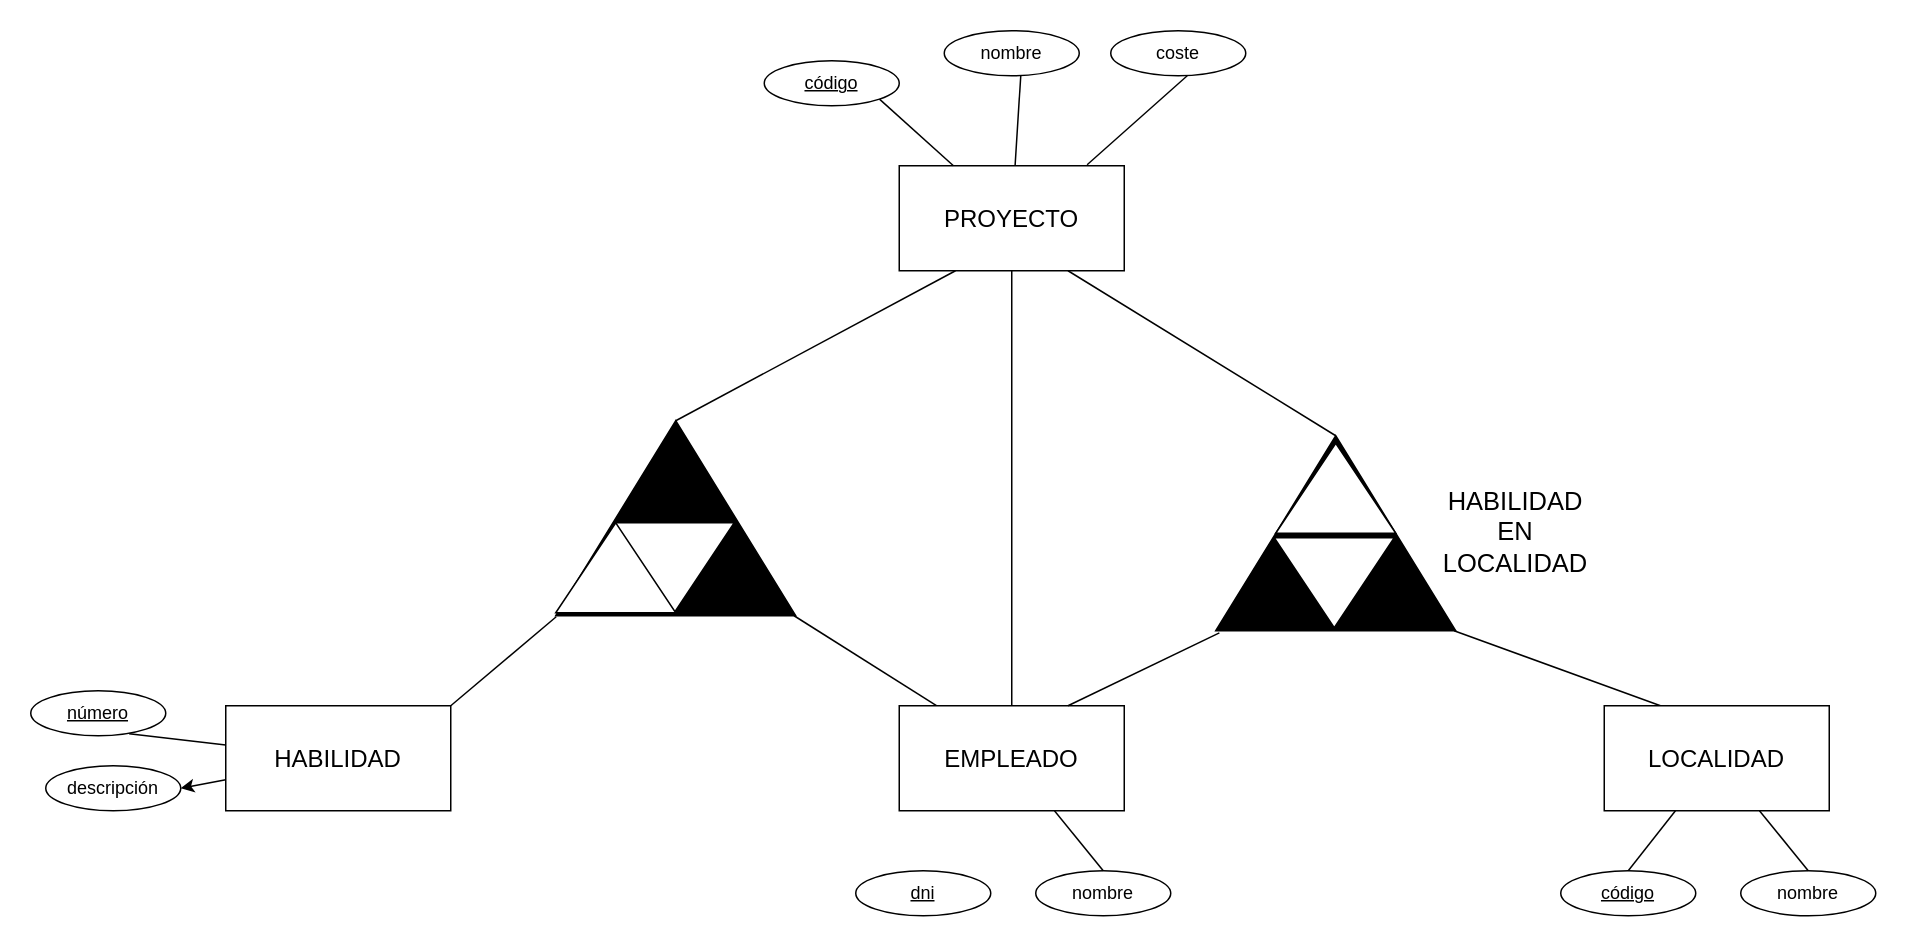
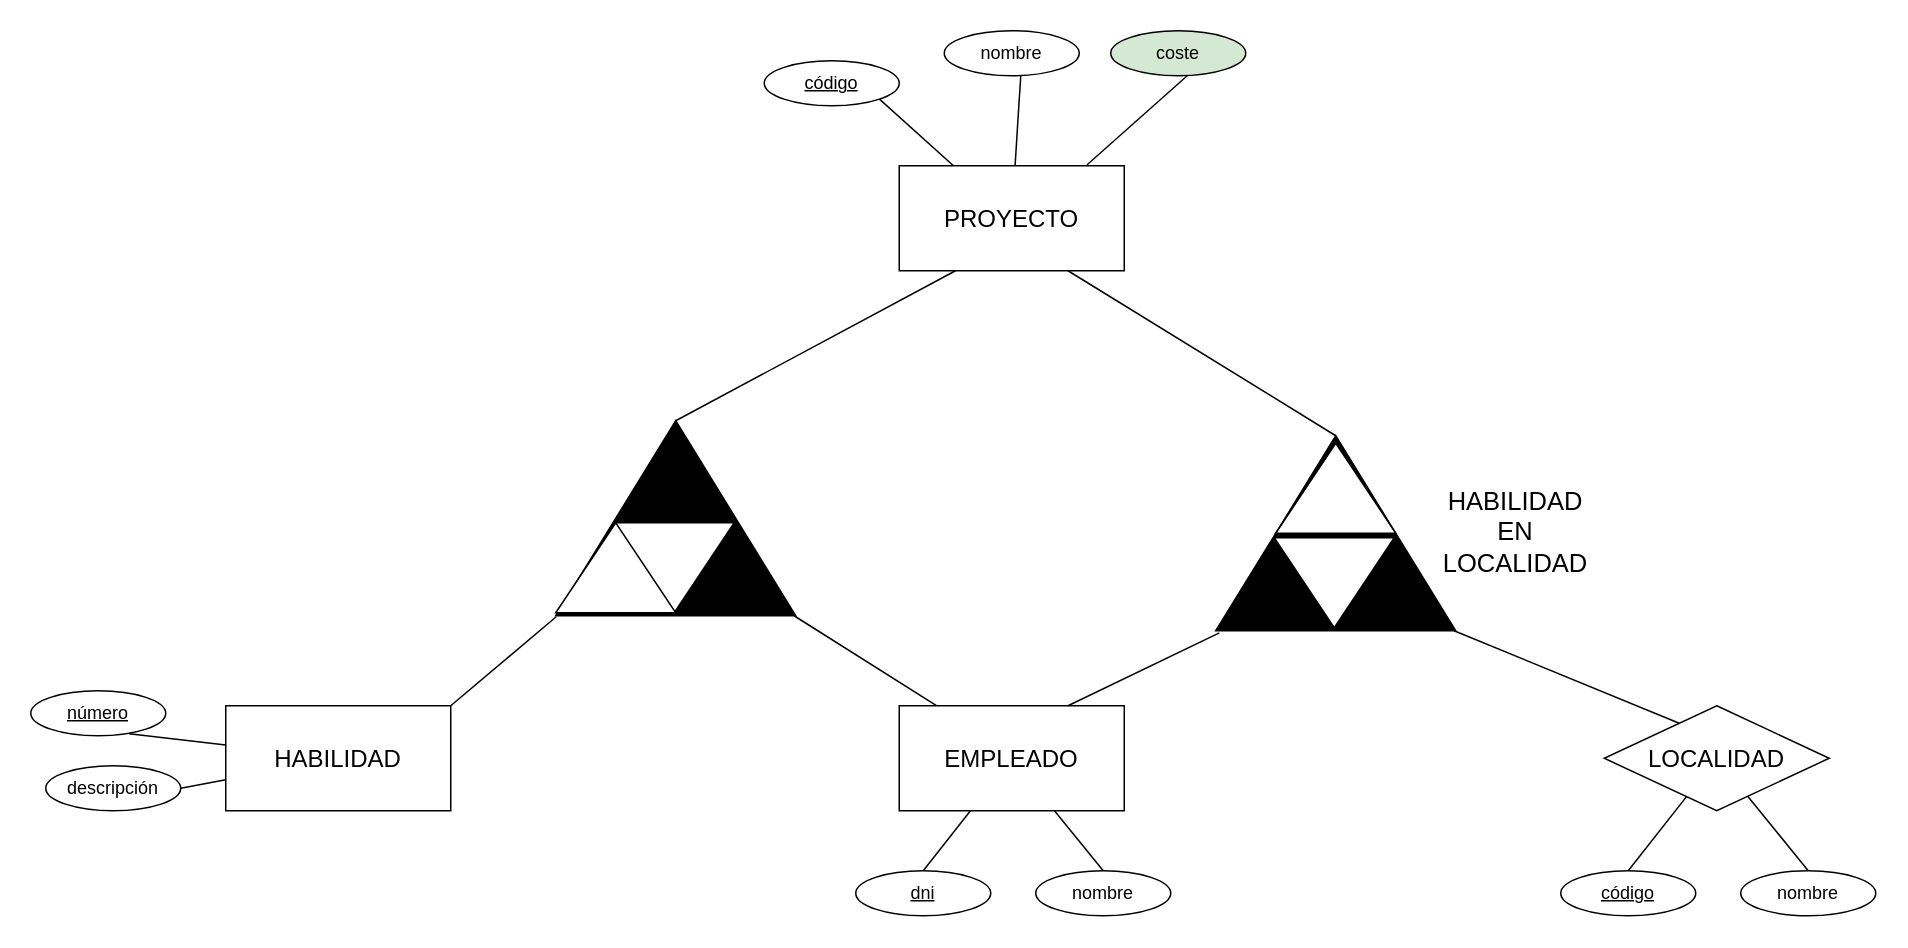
  <mxCell id="0" />
  <mxCell id="1" parent="0" />
  <mxCell id="2" value="" style="triangle;whiteSpace=wrap;html=1;fontSize=16;fillColor=#000000;direction=north;" vertex="1" parent="1"><mxGeometry x="370" y="280" width="160" height="130" as="geometry" /></mxCell>
  <mxCell id="3" value="" style="endArrow=none;html=1;rounded=0;fontSize=16;exitX=0;exitY=0.993;exitDx=0;exitDy=0;exitPerimeter=0;entryX=0.176;entryY=0.014;entryDx=0;entryDy=0;entryPerimeter=0;" edge="1" source="2" parent="1" target="16"><mxGeometry width="50" height="50" relative="1" as="geometry"><mxPoint x="460" y="330" as="sourcePoint" /><mxPoint x="620" y="490" as="targetPoint" /></mxGeometry></mxCell>
  <mxCell id="4" value="" style="triangle;whiteSpace=wrap;html=1;fontSize=16;fillColor=#FFFFFF;direction=south;" vertex="1" parent="1"><mxGeometry x="409" y="348" width="80" height="60" as="geometry" /></mxCell>
  <mxCell id="5" value="" style="triangle;whiteSpace=wrap;html=1;fontSize=16;fillColor=#FFFFFF;direction=north;" vertex="1" parent="1"><mxGeometry x="370" y="348" width="80" height="60" as="geometry" /></mxCell>
  <mxCell id="6" value="" style="triangle;whiteSpace=wrap;html=1;fontSize=16;fillColor=#000000;direction=north;" vertex="1" parent="1"><mxGeometry x="810" y="290" width="160" height="130" as="geometry" /></mxCell>
  <mxCell id="7" value="" style="endArrow=none;html=1;rounded=0;fontSize=16;entryX=0.25;entryY=0;entryDx=0;entryDy=0;exitX=0;exitY=0.993;exitDx=0;exitDy=0;exitPerimeter=0;" edge="1" source="6" parent="1" target="22"><mxGeometry width="50" height="50" relative="1" as="geometry"><mxPoint x="900" y="340" as="sourcePoint" /><mxPoint x="1045" y="450" as="targetPoint" /></mxGeometry></mxCell>
  <mxCell id="8" value="" style="triangle;whiteSpace=wrap;html=1;fontSize=16;fillColor=#FFFFFF;direction=south;" vertex="1" parent="1"><mxGeometry x="849" y="358" width="80" height="60" as="geometry" /></mxCell>
  <mxCell id="9" value="" style="triangle;whiteSpace=wrap;html=1;fontSize=16;fillColor=#FFFFFF;direction=north;" vertex="1" parent="1"><mxGeometry x="850" y="295" width="80" height="60" as="geometry" /></mxCell>
  <mxCell id="10" value="&lt;font style=&quot;font-size: 17px;&quot;&gt;HABILIDAD&lt;br&gt;EN LOCALIDAD&lt;/font&gt;" style="text;html=1;strokeColor=none;fillColor=none;align=center;verticalAlign=middle;whiteSpace=wrap;rounded=0;fontSize=12;" vertex="1" parent="1"><mxGeometry x="970" y="340" width="80" height="30" as="geometry" /></mxCell>
  <mxCell id="11" value="&lt;span style=&quot;font-size: 16px;&quot;&gt;HABILIDAD&lt;/span&gt;" style="rounded=0;whiteSpace=wrap;html=1;" vertex="1" parent="1"><mxGeometry x="150" y="470" width="150" height="70" as="geometry" /></mxCell>
  <mxCell id="12" value="&lt;u&gt;número&lt;/u&gt;" style="ellipse;whiteSpace=wrap;html=1;" vertex="1" parent="1"><mxGeometry y="460" width="90" height="30" as="geometry" x="20" /></mxCell>
  <mxCell id="13" value="descripción" style="ellipse;whiteSpace=wrap;html=1;" vertex="1" parent="1"><mxGeometry x="30" y="510" width="90" height="30" as="geometry" /></mxCell>
  <mxCell id="14" value="" style="endArrow=none;html=1;rounded=0;fontSize=16;entryX=0.729;entryY=0.957;entryDx=0;entryDy=0;entryPerimeter=0;" edge="1" source="11" target="12" parent="1"><mxGeometry width="50" height="50" relative="1" as="geometry"><mxPoint x="240" y="470" as="sourcePoint" /><mxPoint x="224.072" y="439.997" as="targetPoint" /></mxGeometry></mxCell>
- <mxCell id="15" value="" style="endArrow=classic;html=1;rounded=0;fontSize=16;entryX=1;entryY=0.5;entryDx=0;entryDy=0;" edge="1" source="11" target="13" parent="1"><mxGeometry width="50" height="50" relative="1" as="geometry"><mxPoint x="250" y="480" as="sourcePoint" /><mxPoint x="299.98" y="440" as="targetPoint" /></mxGeometry></mxCell>
+ <mxCell id="15" value="" style="endArrow=none;html=1;rounded=0;fontSize=16;entryX=1;entryY=0.5;entryDx=0;entryDy=0;" edge="1" source="11" target="13" parent="1"><mxGeometry width="50" height="50" relative="1" as="geometry"><mxPoint x="250" y="480" as="sourcePoint" /><mxPoint x="299.98" y="440" as="targetPoint" /></mxGeometry></mxCell>
  <mxCell id="16" value="&lt;span style=&quot;font-size: 16px;&quot;&gt;EMPLEADO&lt;/span&gt;" style="rounded=0;whiteSpace=wrap;html=1;" vertex="1" parent="1"><mxGeometry x="599" y="470" width="150" height="70" as="geometry" /></mxCell>
  <mxCell id="17" value="&lt;u&gt;dni&lt;/u&gt;" style="ellipse;whiteSpace=wrap;html=1;" vertex="1" parent="1"><mxGeometry x="570" y="580" width="90" height="30" as="geometry" /></mxCell>
  <mxCell id="18" value="nombre" style="ellipse;whiteSpace=wrap;html=1;" vertex="1" parent="1"><mxGeometry x="690" y="580" width="90" height="30" as="geometry" /></mxCell>
- <mxCell id="19" value="" style="endArrow=none;html=1;rounded=0;fontSize=16;" edge="1" source="16" target="27" parent="1"><mxGeometry width="50" height="50" relative="1" as="geometry"><mxPoint x="690" y="495" as="sourcePoint" /><mxPoint x="674.072" y="464.997" as="targetPoint" /></mxGeometry></mxCell>
+ <mxCell id="19" value="" style="endArrow=none;html=1;rounded=0;fontSize=16;entryX=0.5;entryY=0;entryDx=0;entryDy=0;" edge="1" source="16" target="17" parent="1"><mxGeometry width="50" height="50" relative="1" as="geometry"><mxPoint x="690" y="495" as="sourcePoint" /><mxPoint x="674.072" y="464.997" as="targetPoint" /></mxGeometry></mxCell>
  <mxCell id="20" value="" style="endArrow=none;html=1;rounded=0;fontSize=16;entryX=0.5;entryY=0;entryDx=0;entryDy=0;" edge="1" source="16" target="18" parent="1"><mxGeometry width="50" height="50" relative="1" as="geometry"><mxPoint x="700" y="505" as="sourcePoint" /><mxPoint x="749.98" y="465" as="targetPoint" /></mxGeometry></mxCell>
  <mxCell id="21" value="" style="endArrow=none;html=1;rounded=0;fontSize=16;exitX=-0.005;exitY=0.002;exitDx=0;exitDy=0;exitPerimeter=0;entryX=1;entryY=0;entryDx=0;entryDy=0;" edge="1" parent="1" source="2" target="11"><mxGeometry width="50" height="50" relative="1" as="geometry"><mxPoint x="538.88" y="420" as="sourcePoint" /><mxPoint x="636.4" y="505.98" as="targetPoint" /></mxGeometry></mxCell>
- <mxCell id="22" value="&lt;span style=&quot;font-size: 16px;&quot;&gt;LOCALIDAD&lt;/span&gt;" style="rounded=0;whiteSpace=wrap;html=1;" vertex="1" parent="1"><mxGeometry x="1069" y="470" width="150" height="70" as="geometry" /></mxCell>
+ <mxCell id="22" value="&lt;span style=&quot;font-size: 16px;&quot;&gt;LOCALIDAD&lt;/span&gt;" style="rhombus;whiteSpace=wrap;html=1;" vertex="1" parent="1"><mxGeometry x="1069" y="470" width="150" height="70" as="geometry" /></mxCell>
  <mxCell id="23" value="&lt;u&gt;código&lt;/u&gt;" style="ellipse;whiteSpace=wrap;html=1;" vertex="1" parent="1"><mxGeometry x="1040" y="580" width="90" height="30" as="geometry" /></mxCell>
  <mxCell id="24" value="nombre" style="ellipse;whiteSpace=wrap;html=1;" vertex="1" parent="1"><mxGeometry x="1160" y="580" width="90" height="30" as="geometry" /></mxCell>
  <mxCell id="25" value="" style="endArrow=none;html=1;rounded=0;fontSize=16;entryX=0.5;entryY=0;entryDx=0;entryDy=0;" edge="1" source="22" target="23" parent="1"><mxGeometry width="50" height="50" relative="1" as="geometry"><mxPoint x="1160" y="495" as="sourcePoint" /><mxPoint x="1144.072" y="464.997" as="targetPoint" /></mxGeometry></mxCell>
  <mxCell id="26" value="" style="endArrow=none;html=1;rounded=0;fontSize=16;entryX=0.5;entryY=0;entryDx=0;entryDy=0;" edge="1" source="22" target="24" parent="1"><mxGeometry width="50" height="50" relative="1" as="geometry"><mxPoint x="1170" y="505" as="sourcePoint" /><mxPoint x="1219.98" y="465" as="targetPoint" /></mxGeometry></mxCell>
  <mxCell id="27" value="&lt;span style=&quot;font-size: 16px;&quot;&gt;PROYECTO&lt;/span&gt;" style="rounded=0;whiteSpace=wrap;html=1;" vertex="1" parent="1"><mxGeometry x="599" y="110" width="150" height="70" as="geometry" /></mxCell>
  <mxCell id="28" value="&lt;u&gt;código&lt;/u&gt;" style="ellipse;whiteSpace=wrap;html=1;" vertex="1" parent="1"><mxGeometry x="509" y="40" width="90" height="30" as="geometry" /></mxCell>
  <mxCell id="29" value="nombre" style="ellipse;whiteSpace=wrap;html=1;" vertex="1" parent="1"><mxGeometry x="629" y="20" width="90" height="30" as="geometry" /></mxCell>
  <mxCell id="30" value="" style="endArrow=none;html=1;rounded=0;fontSize=16;entryX=1;entryY=1;entryDx=0;entryDy=0;" edge="1" source="27" target="28" parent="1"><mxGeometry width="50" height="50" relative="1" as="geometry"><mxPoint x="700" y="125" as="sourcePoint" /><mxPoint x="684.072" y="94.997" as="targetPoint" /></mxGeometry></mxCell>
  <mxCell id="31" value="" style="endArrow=none;html=1;rounded=0;fontSize=16;" edge="1" source="27" parent="1"><mxGeometry width="50" height="50" relative="1" as="geometry"><mxPoint x="710" y="135" as="sourcePoint" /><mxPoint x="680" y="50" as="targetPoint" /></mxGeometry></mxCell>
- <mxCell id="32" value="coste" style="ellipse;whiteSpace=wrap;html=1;" vertex="1" parent="1"><mxGeometry x="740" y="20" width="90" height="30" as="geometry" /></mxCell>
+ <mxCell id="32" value="coste" style="ellipse;whiteSpace=wrap;html=1;fillColor=#d5e8d4;" vertex="1" parent="1"><mxGeometry x="740" y="20" width="90" height="30" as="geometry" /></mxCell>
  <mxCell id="33" value="" style="endArrow=none;html=1;rounded=0;fontSize=16;exitX=0.835;exitY=-0.01;exitDx=0;exitDy=0;exitPerimeter=0;" edge="1" parent="1" source="27"><mxGeometry width="50" height="50" relative="1" as="geometry"><mxPoint x="793.353" y="100" as="sourcePoint" /><mxPoint x="791" y="50" as="targetPoint" /></mxGeometry></mxCell>
  <mxCell id="34" value="" style="endArrow=none;html=1;rounded=0;fontSize=16;exitX=-0.011;exitY=0.015;exitDx=0;exitDy=0;exitPerimeter=0;entryX=0.75;entryY=0;entryDx=0;entryDy=0;" edge="1" parent="1" source="6" target="16"><mxGeometry width="50" height="50" relative="1" as="geometry"><mxPoint x="538.88" y="420" as="sourcePoint" /><mxPoint x="635.4" y="480.98" as="targetPoint" /></mxGeometry></mxCell>
  <mxCell id="35" value="" style="endArrow=none;html=1;rounded=0;fontSize=17;entryX=0.25;entryY=1;entryDx=0;entryDy=0;exitX=1;exitY=0.5;exitDx=0;exitDy=0;" edge="1" parent="1" source="2" target="27"><mxGeometry width="50" height="50" relative="1" as="geometry"><mxPoint x="790" y="420" as="sourcePoint" /><mxPoint x="840" y="370" as="targetPoint" /></mxGeometry></mxCell>
  <mxCell id="36" value="" style="endArrow=none;html=1;rounded=0;fontSize=17;entryX=0.75;entryY=1;entryDx=0;entryDy=0;exitX=1;exitY=0.5;exitDx=0;exitDy=0;" edge="1" parent="1" source="6" target="27"><mxGeometry width="50" height="50" relative="1" as="geometry"><mxPoint x="460" y="290" as="sourcePoint" /><mxPoint x="656.5" y="180" as="targetPoint" /></mxGeometry></mxCell>
